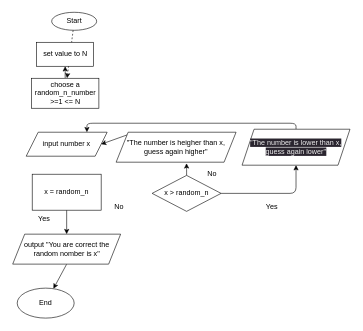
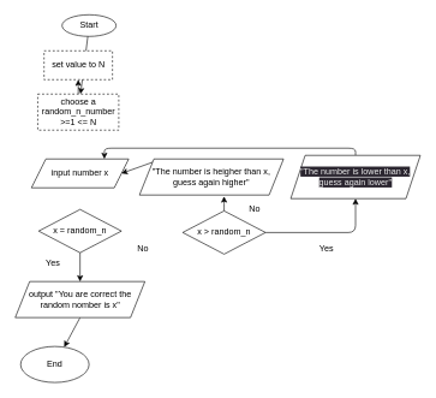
  <mxCell id="0" />
  <mxCell id="1" parent="0" />
- <mxCell id="2" value="" style="edgeStyle=none;html=1;dashed=1;" edge="1" parent="1" source="3" target="7"><mxGeometry relative="1" as="geometry" /></mxCell>
+ <mxCell id="2" value="" style="edgeStyle=none;html=1;" edge="1" parent="1" source="3" target="7"><mxGeometry relative="1" as="geometry" /></mxCell>
  <mxCell id="3" value="Start" style="ellipse;whiteSpace=wrap;html=1;" vertex="1" parent="1"><mxGeometry x="85.5" y="20" width="75" height="30" as="geometry" /></mxCell>
  <mxCell id="4" value="End" style="ellipse;whiteSpace=wrap;html=1;" vertex="1" parent="1"><mxGeometry x="28" y="480" width="95" height="50" as="geometry" /></mxCell>
- <mxCell id="5" value="set value to N" style="rounded=0;whiteSpace=wrap;html=1;" vertex="1" parent="1"><mxGeometry x="60.5" y="70" width="95" height="40" as="geometry" /></mxCell>
+ <mxCell id="5" value="set value to N" style="rounded=0;whiteSpace=wrap;html=1;dashed=1;" vertex="1" parent="1"><mxGeometry x="60.5" y="70" width="95" height="40" as="geometry" /></mxCell>
  <mxCell id="6" value="" style="edgeStyle=none;html=1;" edge="1" parent="1" source="7" target="5"><mxGeometry relative="1" as="geometry" /></mxCell>
- <mxCell id="7" value="choose a random_n_number &amp;gt;=1 &amp;lt;= N" style="rounded=0;whiteSpace=wrap;html=1;" vertex="1" parent="1"><mxGeometry x="51.75" y="130" width="112.5" height="50" as="geometry" /></mxCell>
+ <mxCell id="7" value="choose a random_n_number &amp;gt;=1 &amp;lt;= N" style="rounded=0;whiteSpace=wrap;html=1;dashed=1;" vertex="1" parent="1"><mxGeometry x="51.75" y="130" width="112.5" height="50" as="geometry" /></mxCell>
  <mxCell id="8" value="input number x" style="shape=parallelogram;perimeter=parallelogramPerimeter;whiteSpace=wrap;html=1;fixedSize=1;" vertex="1" parent="1"><mxGeometry x="43" y="220" width="135" height="40" as="geometry" /></mxCell>
  <mxCell id="9" style="edgeStyle=none;html=1;exitX=0;exitY=0;exitDx=0;exitDy=0;entryX=1;entryY=0.5;entryDx=0;entryDy=0;" edge="1" parent="1" source="10" target="8"><mxGeometry relative="1" as="geometry" /></mxCell>
  <mxCell id="10" value="&quot;The number is heigher than x, guess again higher&quot;" style="shape=parallelogram;perimeter=parallelogramPerimeter;whiteSpace=wrap;html=1;fixedSize=1;" vertex="1" parent="1"><mxGeometry x="193" y="220" width="200" height="50" as="geometry" /></mxCell>
  <mxCell id="11" style="edgeStyle=none;html=1;exitX=0.5;exitY=1;exitDx=0;exitDy=0;entryX=0.5;entryY=0;entryDx=0;entryDy=0;" edge="1" parent="1" source="12" target="14"><mxGeometry relative="1" as="geometry" /></mxCell>
- <mxCell id="12" value="x = random_n" style="whiteSpace=wrap;html=1;rounded=0;" vertex="1" parent="1"><mxGeometry x="53" y="290" width="115" height="60" as="geometry" /></mxCell>
+ <mxCell id="12" value="x = random_n" style="rhombus;whiteSpace=wrap;html=1;" vertex="1" parent="1"><mxGeometry x="53" y="290" width="115" height="60" as="geometry" /></mxCell>
  <mxCell id="13" style="edgeStyle=none;html=1;exitX=0.5;exitY=1;exitDx=0;exitDy=0;" edge="1" parent="1" source="14" target="4"><mxGeometry relative="1" as="geometry" /></mxCell>
  <mxCell id="14" value="output &quot;You are correct the random nomber is x&quot;" style="shape=parallelogram;perimeter=parallelogramPerimeter;whiteSpace=wrap;html=1;fixedSize=1;" vertex="1" parent="1"><mxGeometry x="20.5" y="390" width="180" height="50" as="geometry" /></mxCell>
  <mxCell id="15" value="Yes" style="text;html=1;strokeColor=none;fillColor=none;align=center;verticalAlign=middle;whiteSpace=wrap;rounded=0;" vertex="1" parent="1"><mxGeometry x="43" y="350" width="60" height="30" as="geometry" /></mxCell>
  <mxCell id="16" value="No" style="text;html=1;strokeColor=none;fillColor=none;align=center;verticalAlign=middle;whiteSpace=wrap;rounded=0;" vertex="1" parent="1"><mxGeometry x="168" y="330" width="60" height="30" as="geometry" /></mxCell>
  <mxCell id="17" style="edgeStyle=orthogonalEdgeStyle;html=1;exitX=0.5;exitY=0;exitDx=0;exitDy=0;entryX=0.75;entryY=0;entryDx=0;entryDy=0;" edge="1" parent="1" source="18" target="8"><mxGeometry relative="1" as="geometry" /></mxCell>
  <mxCell id="18" value="&lt;span style=&quot;color: rgb(240, 240, 240); font-family: Helvetica; font-size: 12px; font-style: normal; font-variant-ligatures: normal; font-variant-caps: normal; font-weight: 400; letter-spacing: normal; orphans: 2; text-align: center; text-indent: 0px; text-transform: none; widows: 2; word-spacing: 0px; -webkit-text-stroke-width: 0px; background-color: rgb(42, 37, 47); text-decoration-thickness: initial; text-decoration-style: initial; text-decoration-color: initial; float: none; display: inline !important;&quot;&gt;&quot;The number is lower than x, guess again lower&quot;&lt;/span&gt;" style="shape=parallelogram;perimeter=parallelogramPerimeter;whiteSpace=wrap;html=1;fixedSize=1;" vertex="1" parent="1"><mxGeometry x="403" y="215" width="180" height="60" as="geometry" /></mxCell>
  <mxCell id="19" style="edgeStyle=orthogonalEdgeStyle;html=1;exitX=1;exitY=0.5;exitDx=0;exitDy=0;entryX=0.5;entryY=1;entryDx=0;entryDy=0;" edge="1" parent="1" source="21" target="18"><mxGeometry relative="1" as="geometry" /></mxCell>
  <mxCell id="20" style="edgeStyle=orthogonalEdgeStyle;html=1;exitX=0.5;exitY=0;exitDx=0;exitDy=0;entryX=0.587;entryY=1.037;entryDx=0;entryDy=0;entryPerimeter=0;" edge="1" parent="1" source="21" target="10"><mxGeometry relative="1" as="geometry" /></mxCell>
  <mxCell id="21" value="x &amp;gt; random_n" style="rhombus;whiteSpace=wrap;html=1;" vertex="1" parent="1"><mxGeometry x="253" y="292" width="115" height="60" as="geometry" /></mxCell>
  <mxCell id="22" value="No" style="text;html=1;strokeColor=none;fillColor=none;align=center;verticalAlign=middle;whiteSpace=wrap;rounded=0;" vertex="1" parent="1"><mxGeometry x="323" y="275" width="60" height="30" as="geometry" /></mxCell>
  <mxCell id="23" value="Yes" style="text;html=1;strokeColor=none;fillColor=none;align=center;verticalAlign=middle;whiteSpace=wrap;rounded=0;" vertex="1" parent="1"><mxGeometry x="423" y="330" width="60" height="30" as="geometry" /></mxCell>
